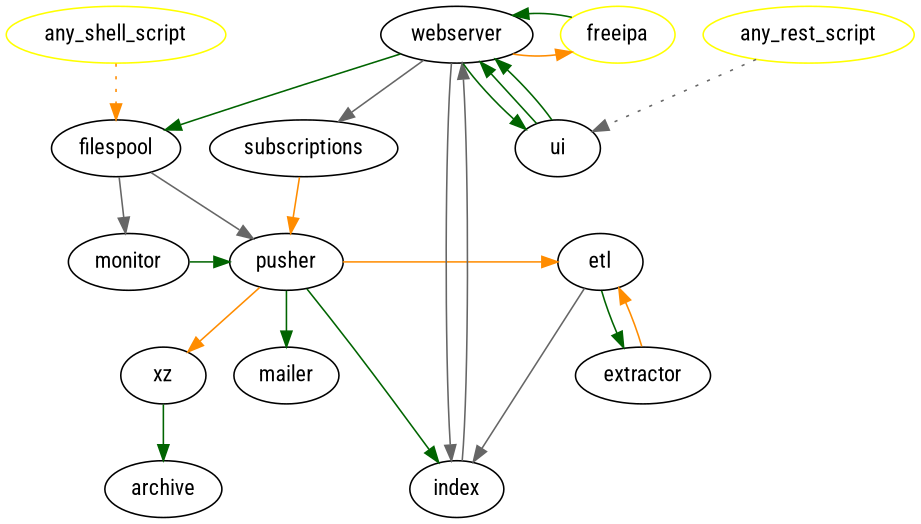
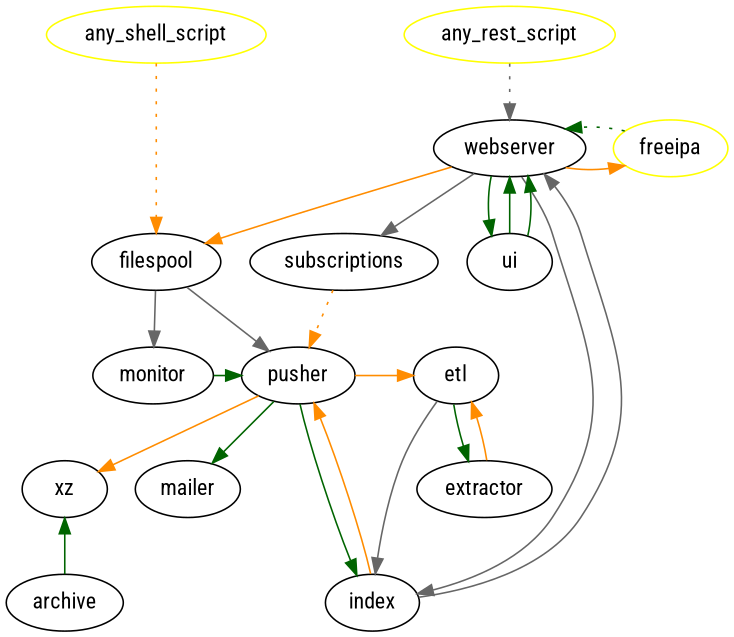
  digraph {
    fontname="Roboto Condensed"
    node [fontname="Roboto Condensed"]
    edge [color=darkgreen fontname="Roboto Condensed"]
    subscriptions
    filespool
    any_shell_script [color=yellow]
    any_rest_script [color=yellow]
    monitor
    pusher
    etl
    index
    archive
    webserver
    freeipa [color=yellow]
    xz
    mailer
    extractor
    ui
    subgraph sub_1 {
      rank=same
      subscriptions
      filespool
    }
    subgraph sub_2 {
      rank=same
      any_shell_script
      any_rest_script
    }
    subgraph sub_3 {
      rank=same
      monitor
      pusher
      etl
    }
    subgraph sub_4 {
      rank=max
      index
      archive
    }
    subgraph sub_5 {
      rank=same
      index
      archive
    }
    subgraph sub_6 {
      rank=same
      webserver
      freeipa
    }
-   subscriptions -> pusher [color=darkorange]
+   subscriptions -> pusher [color=darkorange style=dotted]
    filespool -> monitor [color=gray40]
    filespool -> pusher [color=gray40]
    any_shell_script -> filespool [color=darkorange style=dotted]
-   any_rest_script -> ui [color=gray40 style=dotted]
+   any_rest_script -> webserver [color=gray40 style=dotted]
    monitor -> pusher
    pusher -> etl [color=darkorange]
    pusher -> index
    pusher -> xz [color=darkorange]
    pusher -> mailer
    etl -> index [color=gray40]
    etl -> extractor
+   index -> pusher [color=darkorange]
    index -> webserver [color=gray40]
    webserver -> subscriptions [color=gray40]
-   webserver -> filespool
+   webserver -> filespool [color=darkorange]
    webserver -> index [color=gray40]
    webserver -> freeipa [color=darkorange]
    webserver -> ui
-   freeipa -> webserver
-   xz -> archive
+   freeipa -> webserver [style=dotted]
+   archive -> xz
    extractor -> etl [color=darkorange]
    ui -> webserver
    ui -> webserver
  }
